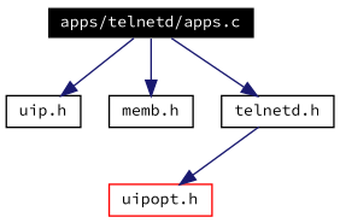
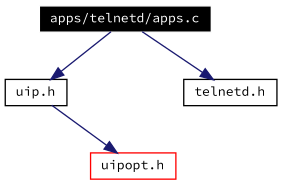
  digraph {
    fontname="Source Code Pro"
    rankdir=TB
    node [color=black fillcolor=white fontname="Source Code Pro" fontsize=10 shape=record style=filled]
    edge [color=midnightblue fontname="Source Code Pro" fontsize=10 labelfontname=Helvetica labelfontsize=10 style=solid]
    n1 [color=white fillcolor=black fontcolor=white height=0.2 label="apps/telnetd/apps.c" width=0.4]
    n2 [height=0.2 label="uip.h" width=0.4]
-   n3 [height=0.2 label="memb.h" width=0.4]
    n4 [height=0.2 label="telnetd.h" width=0.4]
    n5 [color=red height=0.2 label="uipopt.h" width=0.4]
    n1 -> n2
-   n1 -> n3
    n1 -> n4
-   n4 -> n5
+   n2 -> n5
  }
